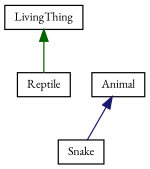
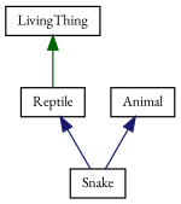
  digraph {
    fontname="EB Garamond"
    rankdir=TB
    node [color=black fillcolor=white fontname="EB Garamond" fontsize=10 shape=record style=filled]
    edge [color=midnightblue dir=back fontname="EB Garamond" fontsize=10 labelfontname=Helvetica labelfontsize=10 style=solid]
    n1 [height=0.2 label=LivingThing width=0.4]
    n2 [height=0.2 label=Reptile width=0.4]
    n3 [height=0.2 label=Animal width=0.4]
    n4 [height=0.2 label=Snake width=0.4]
    n1 -> n2 [color=darkgreen]
+   n2 -> n4
    n3 -> n4
  }
